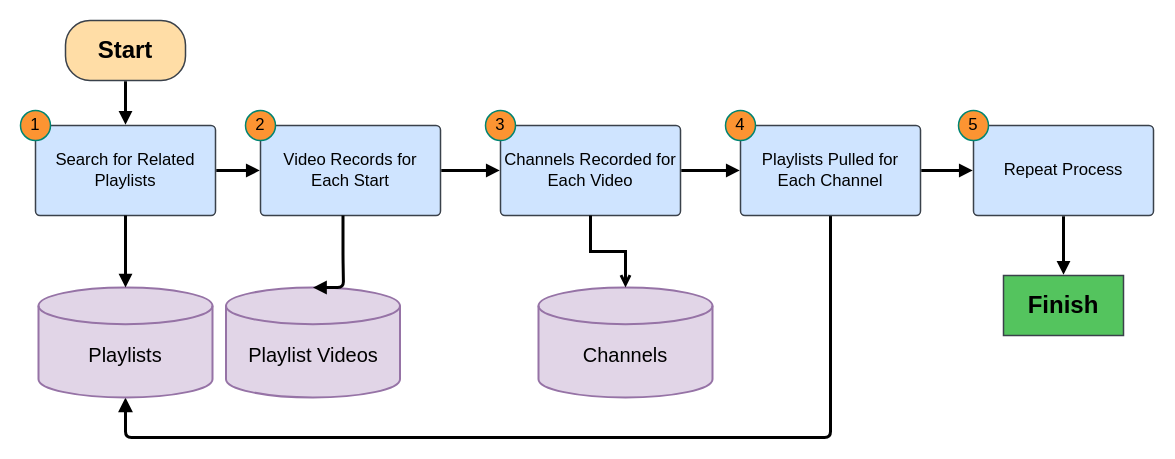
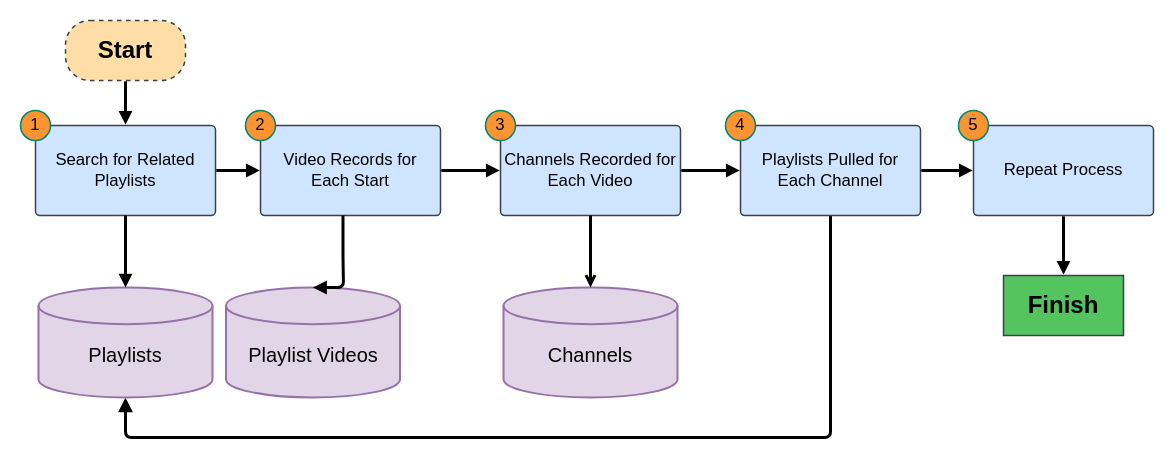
  <mxCell id="0" />
  <mxCell id="1" parent="0" />
- <mxCell id="2" value="Start" style="html=1;overflow=block;blockSpacing=1;whiteSpace=wrap;fontSize=24;fontColor=default;spacing=3.8;strokeColor=#3a414a;strokeOpacity=100;fillOpacity=100;rounded=1;absoluteArcSize=1;arcSize=49;fillColor=#ffdda6;strokeWidth=1.5;lucidId=bW6uLIidkf8m;fontStyle=1" parent="1" vertex="1"><mxGeometry x="65" y="20" width="120" height="60" as="geometry" /></mxCell>
+ <mxCell id="2" value="Start" style="html=1;overflow=block;blockSpacing=1;whiteSpace=wrap;fontSize=24;fontColor=default;spacing=3.8;strokeColor=#3a414a;strokeOpacity=100;fillOpacity=100;rounded=1;absoluteArcSize=1;arcSize=49;fillColor=#ffdda6;strokeWidth=1.5;lucidId=bW6uLIidkf8m;fontStyle=1;dashed=1;" parent="1" vertex="1"><mxGeometry x="65" y="20" width="120" height="60" as="geometry" /></mxCell>
  <mxCell id="3" value="" style="html=1;jettySize=18;whiteSpace=wrap;fontSize=13;strokeColor=#000000;strokeOpacity=100;strokeWidth=3;rounded=1;arcSize=12;edgeStyle=orthogonalEdgeStyle;startArrow=none;endArrow=block;endFill=1;exitX=0.5;exitY=1.013;exitPerimeter=0;entryX=0.5;entryY=-0.008;entryPerimeter=0;lucidId=SW6ux6u6MC4x;" parent="1" source="2" target="14" edge="1"><mxGeometry width="100" height="100" relative="1" as="geometry"><Array as="points" /></mxGeometry></mxCell>
  <mxCell id="4" value="" style="html=1;jettySize=18;whiteSpace=wrap;fontSize=13;strokeColor=#000000;strokeOpacity=100;strokeWidth=3;rounded=1;arcSize=12;edgeStyle=orthogonalEdgeStyle;startArrow=none;endArrow=block;endFill=1;exitX=1.004;exitY=0.5;exitPerimeter=0;entryX=-0.004;entryY=0.5;entryPerimeter=0;lucidId=416uXwU0tydD;" parent="1" source="14" target="8" edge="1"><mxGeometry width="100" height="100" relative="1" as="geometry"><Array as="points" /></mxGeometry></mxCell>
  <mxCell id="5" value="" style="html=1;jettySize=18;whiteSpace=wrap;fontSize=13;strokeColor=#000000;strokeOpacity=100;strokeWidth=3;rounded=1;arcSize=12;edgeStyle=orthogonalEdgeStyle;startArrow=none;endArrow=block;endFill=1;exitX=1.004;exitY=0.5;exitPerimeter=0;entryX=-0.004;entryY=0.5;entryPerimeter=0;lucidId=Q_6uuDI5KyMW;" parent="1" source="8" target="11" edge="1"><mxGeometry width="100" height="100" relative="1" as="geometry"><Array as="points" /></mxGeometry></mxCell>
  <mxCell id="6" value="" style="html=1;jettySize=18;whiteSpace=wrap;fontSize=13;strokeColor=#000000;strokeOpacity=100;strokeWidth=3;rounded=1;arcSize=12;edgeStyle=orthogonalEdgeStyle;startArrow=none;endArrow=block;endFill=1;exitX=1.004;exitY=0.5;exitPerimeter=0;entryX=-0.004;entryY=0.5;entryPerimeter=0;lucidId=r~6uTzH-kcN_;endSize=6;" parent="1" source="11" target="19" edge="1"><mxGeometry width="100" height="100" relative="1" as="geometry"><Array as="points" /></mxGeometry></mxCell>
  <mxCell id="7" value="" style="group;dropTarget=0;pointerEvents=0;" parent="1" vertex="1"><mxGeometry x="245" y="110" width="195" height="105" as="geometry" /></mxCell>
  <mxCell id="8" value="Video Records for Each Start" style="html=1;overflow=block;blockSpacing=1;whiteSpace=wrap;fontSize=16.7;spacing=3.8;verticalAlign=middle;strokeColor=#3a414a;strokeOpacity=100;fillOpacity=100;rounded=1;absoluteArcSize=1;arcSize=9;fillColor=#cfe4ff;strokeWidth=1.5;lucidId=S16u41BVjXE3;" parent="7" vertex="1"><mxGeometry x="15" y="15" width="180" height="90" as="geometry" /></mxCell>
  <mxCell id="9" value="2" style="html=1;overflow=block;blockSpacing=1;whiteSpace=wrap;ellipse;fontSize=16.7;spacing=3.8;strokeColor=#008573;strokeOpacity=100;fillOpacity=100;rounded=1;absoluteArcSize=1;arcSize=9;fillColor=#fc9432;strokeWidth=1.5;lucidId=S16utB_y3xrM;" parent="7" vertex="1"><mxGeometry width="30" height="30" as="geometry" /></mxCell>
  <mxCell id="10" value="" style="group;dropTarget=0;pointerEvents=0;" parent="1" vertex="1"><mxGeometry x="485" y="110" width="195" height="105" as="geometry" /></mxCell>
  <mxCell id="11" value="Channels Recorded for Each Video" style="html=1;overflow=block;blockSpacing=1;whiteSpace=wrap;fontSize=16.7;spacing=3.8;verticalAlign=middle;strokeColor=#3a414a;strokeOpacity=100;fillOpacity=100;rounded=1;absoluteArcSize=1;arcSize=9;fillColor=#cfe4ff;strokeWidth=1.5;lucidId=p-6uXw-BGHr~;" parent="10" vertex="1"><mxGeometry x="15" y="15" width="180" height="90" as="geometry" /></mxCell>
  <mxCell id="12" value="3" style="html=1;overflow=block;blockSpacing=1;whiteSpace=wrap;ellipse;fontSize=16.7;spacing=3.8;strokeColor=#008573;strokeOpacity=100;fillOpacity=100;rounded=1;absoluteArcSize=1;arcSize=9;fillColor=#fc9432;strokeWidth=1.5;lucidId=p-6ut_3H_-ZQ;" parent="10" vertex="1"><mxGeometry width="30" height="30" as="geometry" /></mxCell>
  <mxCell id="13" value="" style="group;dropTarget=0;pointerEvents=0;" parent="1" vertex="1"><mxGeometry x="20" y="110" width="195" height="105" as="geometry" /></mxCell>
  <mxCell id="14" value="Search for Related Playlists" style="html=1;overflow=block;blockSpacing=1;whiteSpace=wrap;fontSize=16.7;spacing=3.8;verticalAlign=middle;strokeColor=#3a414a;strokeOpacity=100;fillOpacity=100;rounded=1;absoluteArcSize=1;arcSize=9;fillColor=#cfe4ff;strokeWidth=1.5;lucidId=SW6u_wksAtYL;" parent="13" vertex="1"><mxGeometry x="15" y="15" width="180" height="90" as="geometry" /></mxCell>
  <mxCell id="15" value="1" style="html=1;overflow=block;blockSpacing=1;whiteSpace=wrap;ellipse;fontSize=16.7;fontColor=default;spacing=3.8;strokeColor=#008573;strokeOpacity=100;fillOpacity=100;rounded=1;absoluteArcSize=1;arcSize=9;fillColor=#fc9432;strokeWidth=1.5;lucidId=J06u._dIugNg;" parent="13" vertex="1"><mxGeometry width="30" height="30" as="geometry" /></mxCell>
  <mxCell id="16" value="" style="html=1;jettySize=18;whiteSpace=wrap;fontSize=13;strokeColor=#000000;strokeOpacity=100;strokeWidth=3;rounded=1;arcSize=12;edgeStyle=orthogonalEdgeStyle;startArrow=none;endArrow=block;endFill=1;exitX=1.004;exitY=0.5;exitPerimeter=0;entryX=-0.004;entryY=0.5;entryPerimeter=0;lucidId=Bi7ut8uNxzML;" parent="1" source="19" target="24" edge="1"><mxGeometry width="100" height="100" relative="1" as="geometry"><Array as="points" /></mxGeometry></mxCell>
  <mxCell id="17" value="" style="html=1;jettySize=18;whiteSpace=wrap;fontSize=13;strokeColor=#000000;strokeOpacity=100;strokeWidth=3;rounded=1;arcSize=12;edgeStyle=orthogonalEdgeStyle;startArrow=none;endArrow=block;endFill=1;exitX=0.5;exitY=0;entryX=0.5;entryY=1;entryPerimeter=0;lucidId=-i7ufhm8Llv8;endSize=7;exitDx=0;exitDy=0;entryDx=0;entryDy=0;" parent="1" source="19" target="30" edge="1"><mxGeometry width="100" height="100" relative="1" as="geometry"><Array as="points"><mxPoint x="830" y="437" /><mxPoint x="125" y="437" /></Array></mxGeometry></mxCell>
  <mxCell id="18" value="" style="group;dropTarget=0;pointerEvents=0;" parent="1" vertex="1"><mxGeometry x="725" y="110" width="195" height="105" as="geometry" /></mxCell>
  <mxCell id="19" value="Playlists Pulled for Each Channel" style="html=1;overflow=block;blockSpacing=1;whiteSpace=wrap;fontSize=16.7;spacing=3.8;verticalAlign=middle;strokeColor=#3a414a;strokeOpacity=100;fillOpacity=100;rounded=1;absoluteArcSize=1;arcSize=9;fillColor=#cfe4ff;strokeWidth=1.5;lucidId=M.6uk97XyCFO;" parent="18" vertex="1"><mxGeometry x="15" y="15" width="180" height="90" as="geometry" /></mxCell>
  <mxCell id="20" value="4" style="html=1;overflow=block;blockSpacing=1;whiteSpace=wrap;ellipse;fontSize=16.7;spacing=3.8;strokeColor=#008573;strokeOpacity=100;fillOpacity=100;rounded=1;absoluteArcSize=1;arcSize=9;fillColor=#fc9432;strokeWidth=1.5;lucidId=M.6u~~DSKPuh;" parent="18" vertex="1"><mxGeometry width="30" height="30" as="geometry" /></mxCell>
  <mxCell id="21" value="" style="html=1;jettySize=18;whiteSpace=wrap;fontSize=13;strokeColor=#000000;strokeOpacity=100;strokeWidth=3;rounded=1;arcSize=12;edgeStyle=orthogonalEdgeStyle;startArrow=none;endArrow=block;endFill=1;exitX=0.5;exitY=1.008;exitPerimeter=0;entryX=0.5;entryY=-0.012;entryPerimeter=0;lucidId=hk7uTk5IF7pY;" parent="1" source="24" target="22" edge="1"><mxGeometry width="100" height="100" relative="1" as="geometry"><Array as="points" /></mxGeometry></mxCell>
  <mxCell id="22" value="Finish" style="html=1;overflow=block;blockSpacing=1;whiteSpace=wrap;fontSize=24;spacing=3.8;verticalAlign=middle;strokeColor=#3a414a;strokeOpacity=100;fillOpacity=100;absoluteArcSize=1;arcSize=47;fillColor=#54c45e;strokeWidth=1.5;lucidId=hk7uLVcwX5V9;fontStyle=1;rounded=0;" parent="1" vertex="1"><mxGeometry x="1003" y="275" width="120" height="60" as="geometry" /></mxCell>
  <mxCell id="23" value="" style="group;dropTarget=0;pointerEvents=0;" parent="1" vertex="1"><mxGeometry x="958" y="110" width="195" height="105" as="geometry" /></mxCell>
  <mxCell id="24" value="Repeat Process" style="html=1;overflow=block;blockSpacing=1;whiteSpace=wrap;fontSize=16.7;spacing=3.8;verticalAlign=middle;strokeColor=#3a414a;strokeOpacity=100;fillOpacity=100;rounded=1;absoluteArcSize=1;arcSize=9;fillColor=#cfe4ff;strokeWidth=1.5;lucidId=_g7utdRJWnZh;" parent="23" vertex="1"><mxGeometry x="15" y="15" width="180" height="90" as="geometry" /></mxCell>
  <mxCell id="25" value="5" style="html=1;overflow=block;blockSpacing=1;whiteSpace=wrap;ellipse;fontSize=16.7;spacing=3.8;strokeColor=#008573;strokeOpacity=100;fillOpacity=100;rounded=1;absoluteArcSize=1;arcSize=9;fillColor=#fc9432;strokeWidth=1.5;lucidId=_g7ut9O_xqkM;" parent="23" vertex="1"><mxGeometry width="30" height="30" as="geometry" /></mxCell>
  <mxCell id="26" value="&lt;font&gt;Playlist Videos&lt;/font&gt;" style="strokeWidth=2;html=1;shape=mxgraph.flowchart.database;whiteSpace=wrap;fontSize=20;verticalAlign=middle;spacing=6;spacingTop=24;fillColor=#e1d5e7;strokeColor=#9673a6;" vertex="1" parent="1"><mxGeometry x="225.5" y="287" width="174" height="110" as="geometry" /></mxCell>
  <mxCell id="27" value="" style="html=1;jettySize=18;whiteSpace=wrap;fontSize=13;strokeColor=#000000;strokeOpacity=100;strokeWidth=3;rounded=1;arcSize=12;edgeStyle=orthogonalEdgeStyle;startArrow=none;endArrow=block;endFill=1;exitX=0.5;exitY=1;entryX=0.5;entryY=0;entryPerimeter=0;lucidId=Q_6uuDI5KyMW;exitDx=0;exitDy=0;entryDx=0;entryDy=0;" edge="1" parent="1" source="7" target="26"><mxGeometry width="100" height="100" relative="1" as="geometry"><Array as="points"><mxPoint x="343" y="257" /><mxPoint x="343" y="287" /></Array><mxPoint x="451" y="180" as="sourcePoint" /><mxPoint x="509" y="180" as="targetPoint" /></mxGeometry></mxCell>
- <mxCell id="28" value="&lt;font&gt;Channels&lt;/font&gt;" style="strokeWidth=2;html=1;shape=mxgraph.flowchart.database;whiteSpace=wrap;fontSize=20;verticalAlign=middle;spacing=6;spacingTop=24;fillColor=#e1d5e7;strokeColor=#9673a6;" vertex="1" parent="1"><mxGeometry x="538" y="287" width="174" height="110" as="geometry" /></mxCell>
+ <mxCell id="28" value="&lt;font&gt;Channels&lt;/font&gt;" style="strokeWidth=2;html=1;shape=mxgraph.flowchart.database;whiteSpace=wrap;fontSize=20;verticalAlign=middle;spacing=6;spacingTop=24;fillColor=#e1d5e7;strokeColor=#9673a6;" vertex="1" parent="1"><mxGeometry x="503" y="287" width="174" height="110" as="geometry" /></mxCell>
  <mxCell id="29" style="edgeStyle=orthogonalEdgeStyle;rounded=0;orthogonalLoop=1;jettySize=auto;html=1;exitX=0.5;exitY=1;exitDx=0;exitDy=0;entryX=0.5;entryY=0;entryDx=0;entryDy=0;entryPerimeter=0;fontSize=13;strokeWidth=3;endArrow=open;endFill=1;" edge="1" parent="1" source="11" target="28"><mxGeometry relative="1" as="geometry" /></mxCell>
  <mxCell id="30" value="&lt;font&gt;Playlists&lt;/font&gt;" style="strokeWidth=2;html=1;shape=mxgraph.flowchart.database;whiteSpace=wrap;fontSize=20;verticalAlign=middle;spacing=6;spacingTop=24;fillColor=#e1d5e7;strokeColor=#9673a6;" vertex="1" parent="1"><mxGeometry x="38" y="287" width="174" height="110" as="geometry" /></mxCell>
  <mxCell id="31" style="edgeStyle=orthogonalEdgeStyle;rounded=0;orthogonalLoop=1;jettySize=auto;html=1;exitX=0.5;exitY=1;exitDx=0;exitDy=0;entryX=0.5;entryY=0;entryDx=0;entryDy=0;entryPerimeter=0;strokeWidth=3;endArrow=block;endFill=1;" edge="1" parent="1" source="14" target="30"><mxGeometry relative="1" as="geometry" /></mxCell>
